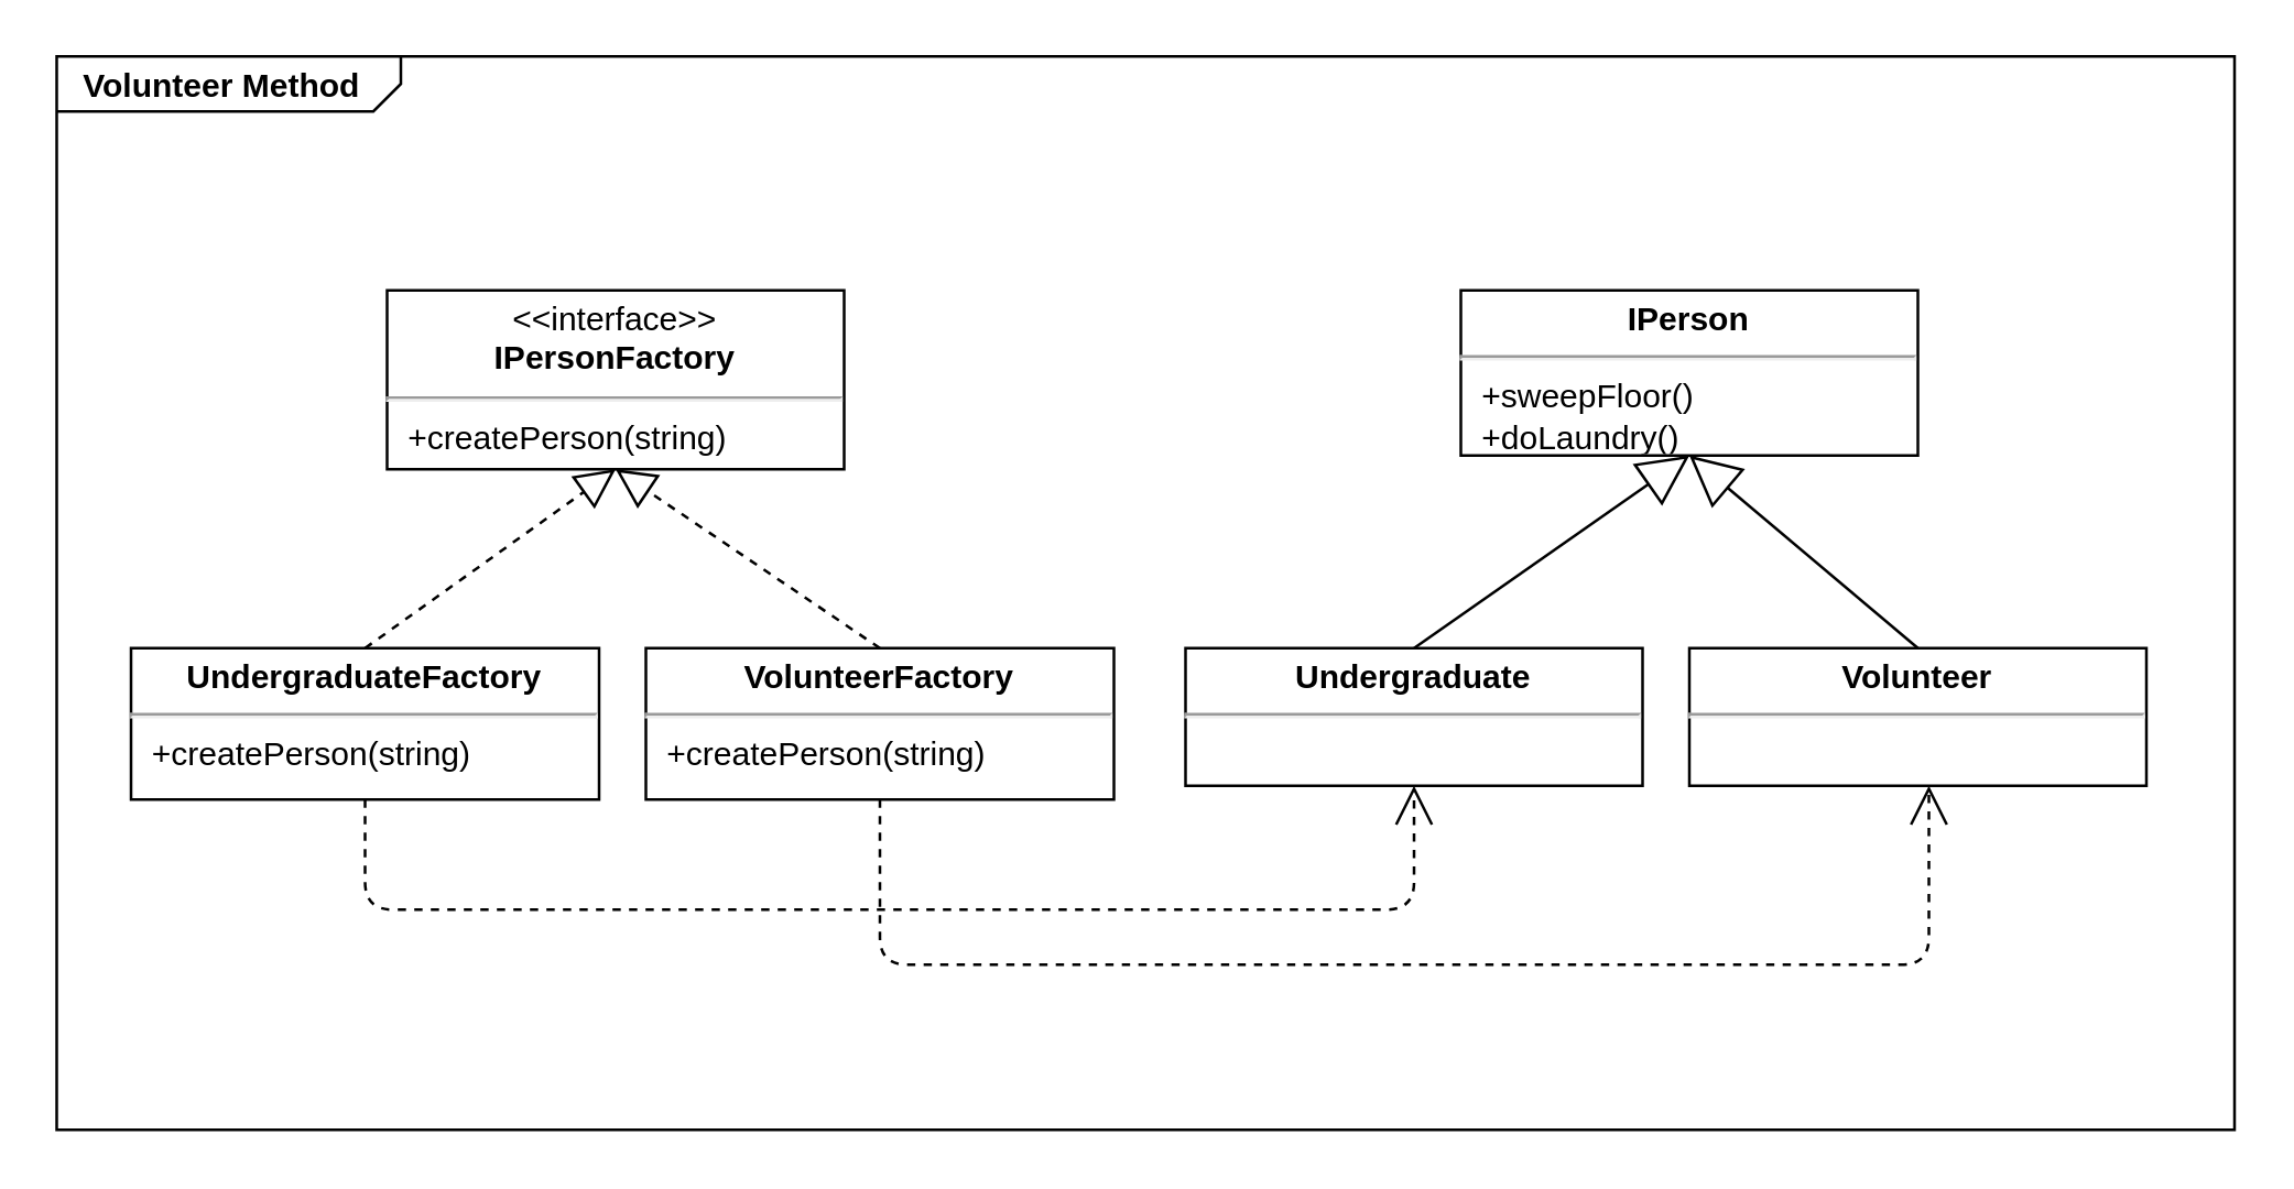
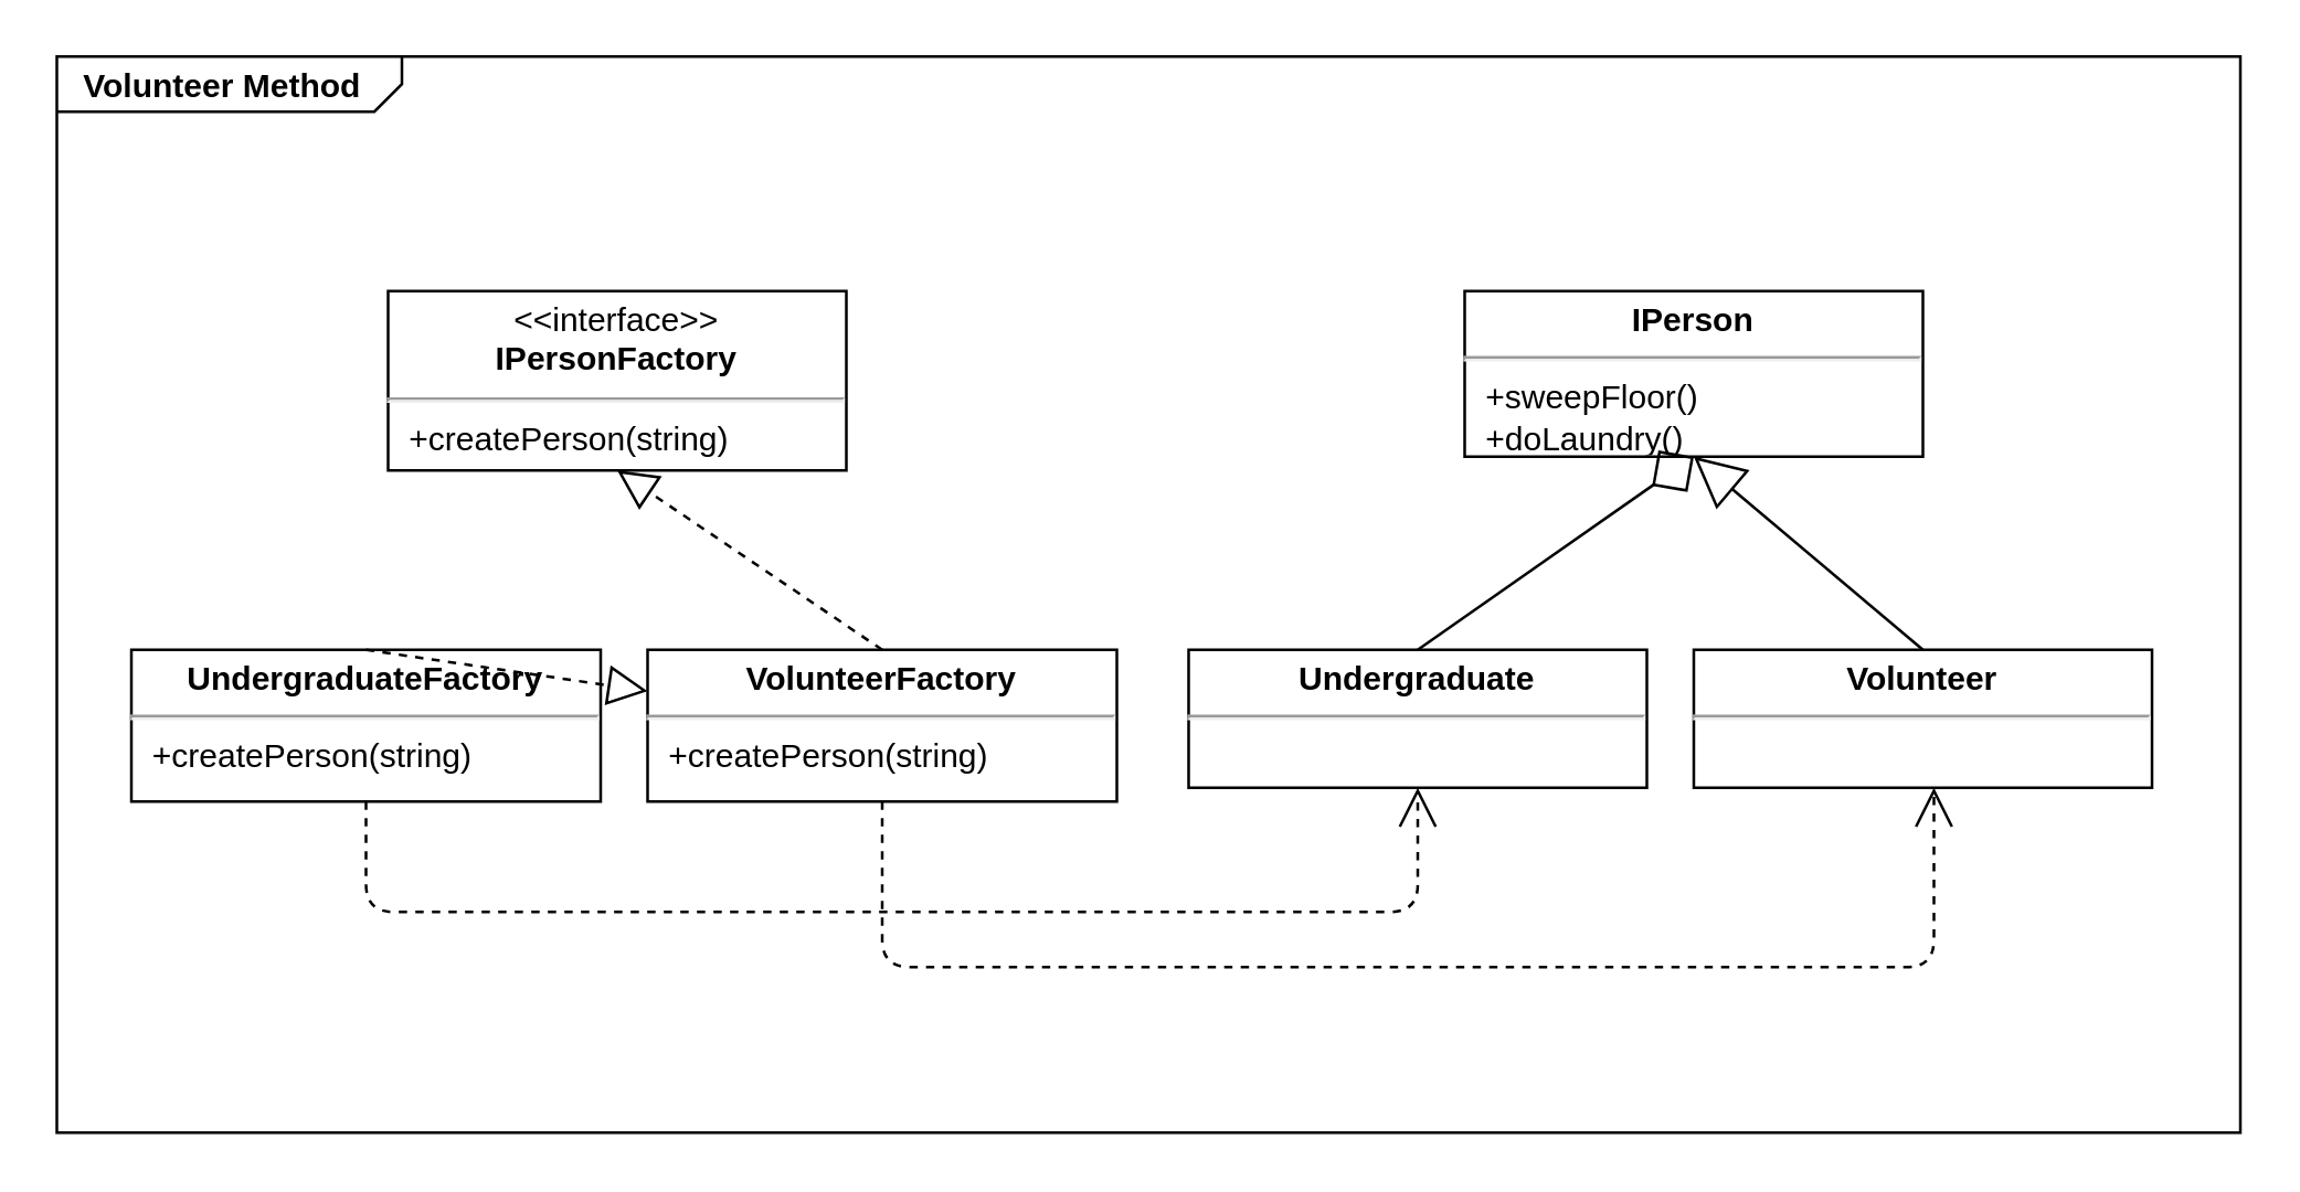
  <mxCell id="0" style=";html=1;" />
  <mxCell id="1" style=";html=1;" parent="0" />
  <mxCell id="2" value="&lt;p style=&quot;margin: 0px ; margin-top: 4px ; margin-left: 10px ; text-align: left&quot;&gt;&lt;b&gt;Volunteer Method&lt;/b&gt;&lt;/p&gt;" style="html=1;strokeWidth=1;shape=mxgraph.sysml.package;html=1;overflow=fill;whiteSpace=wrap;fillColor=none;gradientColor=none;fontSize=12;align=center;labelX=125.5;" parent="1" vertex="1"><mxGeometry x="20" y="20" width="791" height="390" as="geometry" /></mxCell>
  <mxCell id="3" value="&lt;p style=&quot;margin: 0px ; margin-top: 4px ; text-align: center&quot;&gt;&amp;lt;&amp;lt;interface&amp;gt;&amp;gt;&lt;br&gt;&lt;b&gt;IPersonFactory&lt;/b&gt;&lt;/p&gt;&lt;hr&gt;&lt;p style=&quot;margin: 0px ; margin-left: 8px ; text-align: left&quot;&gt;+createPerson(string)&lt;/p&gt;" style="shape=rect;html=1;overflow=fill;whiteSpace=wrap;" parent="1" vertex="1"><mxGeometry x="140" y="105" width="166" height="65" as="geometry" /></mxCell>
  <mxCell id="4" value="&lt;p style=&quot;margin: 0px ; margin-top: 4px ; text-align: center&quot;&gt;&lt;b&gt;UndergraduateFactory&lt;/b&gt;&lt;/p&gt;&lt;hr&gt;&lt;p style=&quot;margin: 0px ; margin-left: 8px ; text-align: left&quot;&gt;&lt;span&gt;+createPerson(string)&lt;/span&gt;&lt;br&gt;&lt;/p&gt;" style="shape=rect;html=1;overflow=fill;whiteSpace=wrap;" parent="1" vertex="1"><mxGeometry x="47" y="235" width="170" height="55" as="geometry" /></mxCell>
- <mxCell id="5" value="" style="endArrow=block;dashed=1;endFill=0;endSize=12;html=1;exitX=0.5;exitY=0;exitDx=0;exitDy=0;entryX=0.5;entryY=1;entryDx=0;entryDy=0;" parent="1" source="4" target="3" edge="1"><mxGeometry width="160" relative="1" as="geometry"><mxPoint x="-63.5" y="165" as="sourcePoint" /><mxPoint x="223.5" y="185" as="targetPoint" /></mxGeometry></mxCell>
+ <mxCell id="5" value="" style="endArrow=block;dashed=1;endFill=0;endSize=12;html=1;exitX=0.5;exitY=0;exitDx=0;exitDy=0;" parent="1" source="4" target="7" edge="1"><mxGeometry width="160" relative="1" as="geometry"><mxPoint x="-63.5" y="165" as="sourcePoint" /><mxPoint x="223.5" y="185" as="targetPoint" /></mxGeometry></mxCell>
  <mxCell id="6" value="" style="endArrow=block;dashed=1;endFill=0;endSize=12;html=1;exitX=0.5;exitY=0;exitDx=0;exitDy=0;entryX=0.5;entryY=1;entryDx=0;entryDy=0;" parent="1" target="3" edge="1"><mxGeometry width="160" relative="1" as="geometry"><mxPoint x="319" y="235" as="sourcePoint" /><mxPoint x="226.5" y="185" as="targetPoint" /></mxGeometry></mxCell>
  <mxCell id="7" value="&lt;p style=&quot;margin: 0px ; margin-top: 4px ; text-align: center&quot;&gt;&lt;b&gt;VolunteerFactory&lt;/b&gt;&lt;/p&gt;&lt;hr&gt;&lt;p style=&quot;margin: 0px ; margin-left: 8px ; text-align: left&quot;&gt;&lt;span&gt;+createPerson(string)&lt;/span&gt;&lt;br&gt;&lt;/p&gt;" style="shape=rect;html=1;overflow=fill;whiteSpace=wrap;" vertex="1" parent="1"><mxGeometry x="234" y="235" width="170" height="55" as="geometry" /></mxCell>
  <mxCell id="8" value="&lt;p style=&quot;margin: 0px ; margin-top: 4px ; text-align: center&quot;&gt;&lt;b&gt;IPerson&lt;/b&gt;&lt;/p&gt;&lt;hr&gt;&lt;p style=&quot;margin: 0px ; margin-left: 8px ; text-align: left&quot;&gt;+sweepFloor()&lt;/p&gt;&lt;p style=&quot;margin: 0px ; margin-left: 8px ; text-align: left&quot;&gt;+doLaundry()&lt;/p&gt;&lt;p style=&quot;margin: 0px ; margin-left: 8px ; text-align: left&quot;&gt;+goShopping()&lt;/p&gt;" style="shape=rect;html=1;overflow=fill;whiteSpace=wrap;" vertex="1" parent="1"><mxGeometry x="530" y="105" width="166" height="60" as="geometry" /></mxCell>
- <mxCell id="9" value="" style="endArrow=block;endSize=16;endFill=0;html=1;exitX=0.5;exitY=0;exitDx=0;exitDy=0;entryX=0.5;entryY=1;entryDx=0;entryDy=0;" edge="1" parent="1" source="10" target="8"><mxGeometry x="0.375" y="-90" width="160" relative="1" as="geometry"><mxPoint x="450" y="191.5" as="sourcePoint" /><mxPoint x="610" y="192" as="targetPoint" /><mxPoint as="offset" /></mxGeometry></mxCell>
+ <mxCell id="9" value="" style="endArrow=diamond;endSize=16;endFill=0;html=1;exitX=0.5;exitY=0;exitDx=0;exitDy=0;entryX=0.5;entryY=1;entryDx=0;entryDy=0;" edge="1" parent="1" source="10" target="8"><mxGeometry x="0.375" y="-90" width="160" relative="1" as="geometry"><mxPoint x="450" y="191.5" as="sourcePoint" /><mxPoint x="610" y="192" as="targetPoint" /><mxPoint as="offset" /></mxGeometry></mxCell>
  <mxCell id="10" value="&lt;p style=&quot;margin: 0px ; margin-top: 4px ; text-align: center&quot;&gt;&lt;b&gt;Undergraduate&lt;/b&gt;&lt;/p&gt;&lt;hr&gt;&lt;p style=&quot;margin: 0px ; margin-left: 8px ; text-align: left&quot;&gt;&lt;br&gt;&lt;/p&gt;" style="shape=rect;html=1;overflow=fill;whiteSpace=wrap;" vertex="1" parent="1"><mxGeometry x="430" y="235" width="166" height="50" as="geometry" /></mxCell>
  <mxCell id="11" value="&lt;p style=&quot;margin: 0px ; margin-top: 4px ; text-align: center&quot;&gt;&lt;b&gt;Volunteer&lt;/b&gt;&lt;/p&gt;&lt;hr&gt;&lt;p style=&quot;margin: 0px ; margin-left: 8px ; text-align: left&quot;&gt;&lt;br&gt;&lt;/p&gt;" style="shape=rect;html=1;overflow=fill;whiteSpace=wrap;" vertex="1" parent="1"><mxGeometry x="613" y="235" width="166" height="50" as="geometry" /></mxCell>
  <mxCell id="12" value="" style="endArrow=block;endSize=16;endFill=0;html=1;exitX=0.5;exitY=0;exitDx=0;exitDy=0;entryX=0.5;entryY=1;entryDx=0;entryDy=0;" edge="1" parent="1" source="11" target="8"><mxGeometry x="0.375" y="-90" width="160" relative="1" as="geometry"><mxPoint x="696" y="235" as="sourcePoint" /><mxPoint x="796" y="192" as="targetPoint" /><mxPoint as="offset" /></mxGeometry></mxCell>
  <mxCell id="13" value="" style="endArrow=open;endSize=12;dashed=1;html=1;entryX=0.5;entryY=1;entryDx=0;entryDy=0;exitX=0.5;exitY=1;exitDx=0;exitDy=0;" edge="1" parent="1" source="4" target="10"><mxGeometry x="0.5" y="-100" width="160" relative="1" as="geometry"><mxPoint x="370" y="320" as="sourcePoint" /><mxPoint x="530" y="320" as="targetPoint" /><Array as="points"><mxPoint x="132" y="330" /><mxPoint x="513" y="330" /></Array><mxPoint as="offset" /></mxGeometry></mxCell>
  <mxCell id="14" value="" style="endArrow=open;endSize=12;dashed=1;html=1;entryX=0.5;entryY=1;entryDx=0;entryDy=0;exitX=0.5;exitY=1;exitDx=0;exitDy=0;" edge="1" parent="1"><mxGeometry x="0.5" y="-100" width="160" relative="1" as="geometry"><mxPoint x="319" y="290" as="sourcePoint" /><mxPoint x="700" y="285" as="targetPoint" /><Array as="points"><mxPoint x="319" y="350" /><mxPoint x="510" y="350" /><mxPoint x="700" y="350" /></Array><mxPoint as="offset" /></mxGeometry></mxCell>
